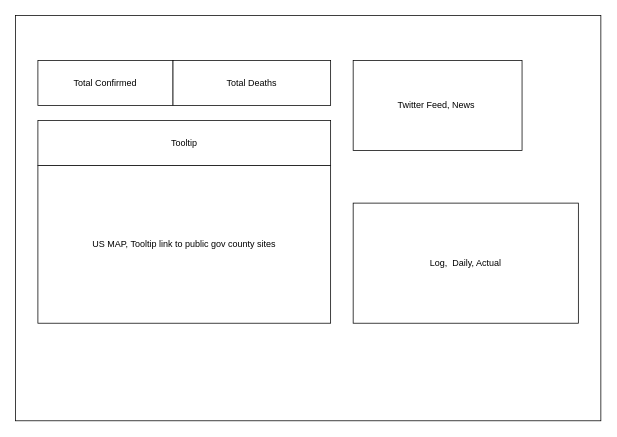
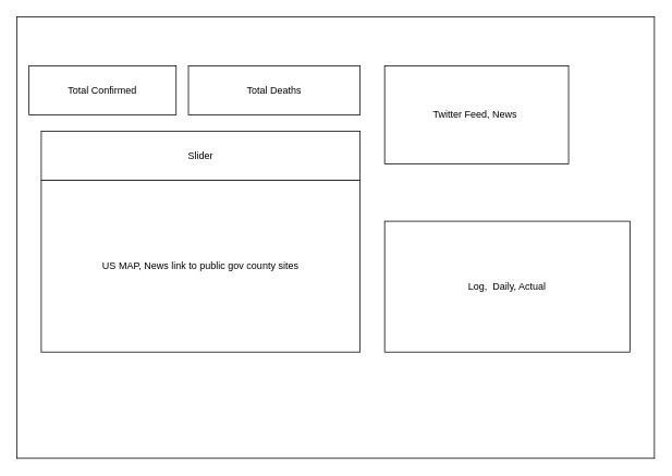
  <mxCell id="0" />
  <mxCell id="1" parent="0" />
  <mxCell id="2" value="" style="rounded=0;whiteSpace=wrap;html=1;" vertex="1" parent="1"><mxGeometry x="20" y="20" width="780" height="540" as="geometry" /></mxCell>
- <mxCell id="3" value="US MAP, Tooltip link to public gov county sites" style="rounded=0;whiteSpace=wrap;html=1;" vertex="1" parent="1"><mxGeometry x="50" y="220" width="390" height="210" as="geometry" /></mxCell>
- <mxCell id="4" value="Tooltip" style="rounded=0;whiteSpace=wrap;html=1;" vertex="1" parent="1"><mxGeometry x="50" y="160" width="390" height="60" as="geometry" /></mxCell>
+ <mxCell id="3" value="US MAP, News link to public gov county sites" style="rounded=0;whiteSpace=wrap;html=1;" vertex="1" parent="1"><mxGeometry x="50" y="220" width="390" height="210" as="geometry" /></mxCell>
+ <mxCell id="4" value="Slider" style="rounded=0;whiteSpace=wrap;html=1;" vertex="1" parent="1"><mxGeometry x="50" y="160" width="390" height="60" as="geometry" /></mxCell>
  <mxCell id="5" value="Log,&amp;nbsp; Daily, Actual" style="rounded=0;whiteSpace=wrap;html=1;" vertex="1" parent="1"><mxGeometry x="470" y="270" width="300" height="160" as="geometry" /></mxCell>
- <mxCell id="6" value="Total Confirmed" style="rounded=0;whiteSpace=wrap;html=1;" vertex="1" parent="1"><mxGeometry x="50" y="80" width="180" height="60" as="geometry" /></mxCell>
+ <mxCell id="6" value="Total Confirmed" style="rounded=0;whiteSpace=wrap;html=1;" vertex="1" parent="1"><mxGeometry x="35" y="80" width="180" height="60" as="geometry" /></mxCell>
  <mxCell id="7" value="Total Deaths" style="rounded=0;whiteSpace=wrap;html=1;" vertex="1" parent="1"><mxGeometry x="230" y="80" width="210" height="60" as="geometry" /></mxCell>
  <mxCell id="8" value="Twitter Feed, News&amp;nbsp;" style="rounded=0;whiteSpace=wrap;html=1;" vertex="1" parent="1"><mxGeometry x="470" y="80" width="225" height="120" as="geometry" /></mxCell>
